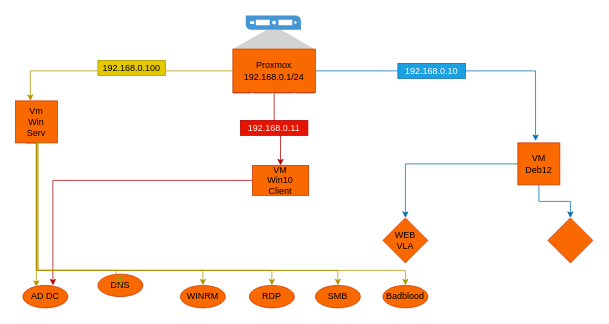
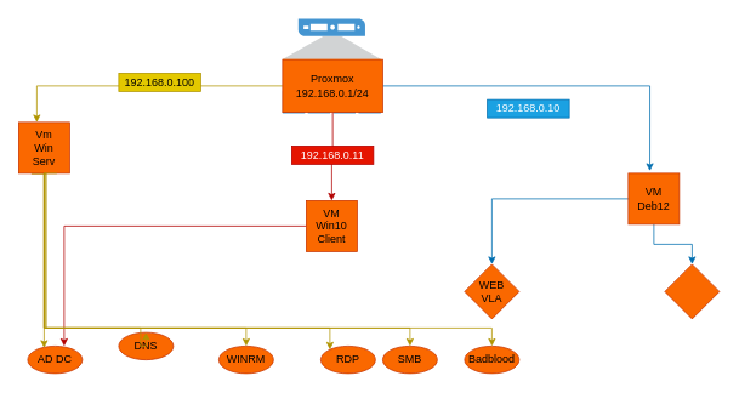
  <mxCell id="0" />
  <mxCell id="1" parent="0" />
  <mxCell id="2" value="" style="pointerEvents=1;shadow=0;dashed=0;html=1;strokeColor=none;fillColor=#4495D1;labelPosition=center;verticalLabelPosition=bottom;verticalAlign=top;align=center;outlineConnect=0;shape=mxgraph.veeam.hyper_v_host;rotation=-180;" vertex="1" parent="1"><mxGeometry x="310" y="20" width="108" height="104" as="geometry" /></mxCell>
  <mxCell id="3" style="edgeStyle=orthogonalEdgeStyle;rounded=0;orthogonalLoop=1;jettySize=auto;html=1;entryX=0.357;entryY=0;entryDx=0;entryDy=0;entryPerimeter=0;fillColor=#e3c800;strokeColor=#B09500;" edge="1" parent="1" source="6" target="16"><mxGeometry relative="1" as="geometry"><mxPoint x="60" y="94" as="targetPoint" /></mxGeometry></mxCell>
  <mxCell id="4" style="edgeStyle=orthogonalEdgeStyle;rounded=0;orthogonalLoop=1;jettySize=auto;html=1;fillColor=#e51400;strokeColor=#B20000;" edge="1" parent="1" source="6" target="11"><mxGeometry relative="1" as="geometry"><Array as="points" /></mxGeometry></mxCell>
  <mxCell id="5" style="edgeStyle=orthogonalEdgeStyle;rounded=0;orthogonalLoop=1;jettySize=auto;html=1;entryX=0.421;entryY=-0.046;entryDx=0;entryDy=0;entryPerimeter=0;fillColor=#1ba1e2;strokeColor=#006EAF;" edge="1" parent="1" source="6" target="9"><mxGeometry relative="1" as="geometry"><mxPoint x="710" y="94" as="targetPoint" /></mxGeometry></mxCell>
  <mxCell id="6" value="Proxmox&lt;div&gt;192.168.0.1/24&lt;/div&gt;" style="rounded=0;whiteSpace=wrap;html=1;fillColor=#fa6800;fontColor=#000000;strokeColor=#C73500;" vertex="1" parent="1"><mxGeometry x="310" y="65" width="110" height="58" as="geometry" /></mxCell>
  <mxCell id="7" style="edgeStyle=orthogonalEdgeStyle;rounded=0;orthogonalLoop=1;jettySize=auto;html=1;fillColor=#1ba1e2;strokeColor=#006EAF;" edge="1" parent="1" source="9" target="26"><mxGeometry relative="1" as="geometry"><mxPoint x="640" y="218" as="targetPoint" /></mxGeometry></mxCell>
  <mxCell id="8" style="edgeStyle=orthogonalEdgeStyle;rounded=0;orthogonalLoop=1;jettySize=auto;html=1;entryX=0.5;entryY=0;entryDx=0;entryDy=0;fillColor=#1ba1e2;strokeColor=#006EAF;" edge="1" parent="1" source="9" target="27"><mxGeometry relative="1" as="geometry"><mxPoint x="780" y="218" as="targetPoint" /></mxGeometry></mxCell>
  <mxCell id="9" value="VM&lt;div&gt;Deb12&lt;/div&gt;" style="whiteSpace=wrap;html=1;aspect=fixed;fillColor=#fa6800;fontColor=#000000;strokeColor=#C73500;rotation=0;" vertex="1" parent="1"><mxGeometry x="690" y="190" width="56" height="56" as="geometry" /></mxCell>
  <mxCell id="10" style="edgeStyle=orthogonalEdgeStyle;rounded=0;orthogonalLoop=1;jettySize=auto;html=1;exitX=0;exitY=0.5;exitDx=0;exitDy=0;entryX=0.667;entryY=0;entryDx=0;entryDy=0;entryPerimeter=0;fillColor=#e51400;strokeColor=#B20000;" edge="1" parent="1" source="11" target="20"><mxGeometry relative="1" as="geometry"><mxPoint x="70" y="248" as="targetPoint" /></mxGeometry></mxCell>
- <mxCell id="11" value="VM&lt;div&gt;Win10&lt;/div&gt;&lt;div&gt;Client&lt;/div&gt;" style="whiteSpace=wrap;html=1;aspect=fixed;fillColor=#fa6800;fontColor=#000000;strokeColor=#C73500;" vertex="1" parent="1"><mxGeometry x="336" y="220" width="75" height="40" as="geometry" /></mxCell>
+ <mxCell id="11" value="VM&lt;div&gt;Win10&lt;/div&gt;&lt;div&gt;Client&lt;/div&gt;" style="whiteSpace=wrap;html=1;aspect=fixed;fillColor=#fa6800;fontColor=#000000;strokeColor=#C73500;" vertex="1" parent="1"><mxGeometry x="336" y="220" width="56" height="56" as="geometry" /></mxCell>
  <mxCell id="12" style="edgeStyle=orthogonalEdgeStyle;rounded=0;orthogonalLoop=1;jettySize=auto;html=1;exitX=0.75;exitY=1;exitDx=0;exitDy=0;" edge="1" parent="1" source="16"><mxGeometry relative="1" as="geometry"><mxPoint x="62.143" y="190.286" as="targetPoint" /></mxGeometry></mxCell>
  <mxCell id="13" style="edgeStyle=orthogonalEdgeStyle;rounded=0;orthogonalLoop=1;jettySize=auto;html=1;exitX=0.25;exitY=1;exitDx=0;exitDy=0;fillColor=#e3c800;strokeColor=#B09500;" edge="1" parent="1" source="16" target="23"><mxGeometry relative="1" as="geometry"><Array as="points"><mxPoint x="48" y="190" /><mxPoint x="48" y="360" /><mxPoint x="362" y="360" /></Array></mxGeometry></mxCell>
  <mxCell id="14" style="edgeStyle=orthogonalEdgeStyle;rounded=0;orthogonalLoop=1;jettySize=auto;html=1;exitX=0.25;exitY=1;exitDx=0;exitDy=0;fillColor=#e3c800;strokeColor=#B09500;" edge="1" parent="1" source="16" target="24"><mxGeometry relative="1" as="geometry"><Array as="points"><mxPoint x="50" y="190" /><mxPoint x="50" y="360" /><mxPoint x="450" y="360" /></Array></mxGeometry></mxCell>
  <mxCell id="15" style="edgeStyle=orthogonalEdgeStyle;rounded=0;orthogonalLoop=1;jettySize=auto;html=1;exitX=0.25;exitY=1;exitDx=0;exitDy=0;fillColor=#e3c800;strokeColor=#B09500;" edge="1" parent="1" source="16" target="25"><mxGeometry relative="1" as="geometry"><Array as="points"><mxPoint x="48" y="190" /><mxPoint x="48" y="360" /><mxPoint x="540" y="360" /></Array></mxGeometry></mxCell>
  <mxCell id="16" value="Vm&lt;div&gt;Win&lt;/div&gt;&lt;div&gt;Serv&lt;/div&gt;" style="whiteSpace=wrap;html=1;aspect=fixed;fillColor=#fa6800;fontColor=#000000;strokeColor=#C73500;" vertex="1" parent="1"><mxGeometry x="20" y="134" width="56" height="56" as="geometry" /></mxCell>
- <mxCell id="17" value="192.168.0.10" style="rounded=0;whiteSpace=wrap;html=1;fillColor=#1ba1e2;fontColor=#ffffff;strokeColor=#006EAF;" vertex="1" parent="1"><mxGeometry x="530" y="84" width="90" height="20" as="geometry" /></mxCell>
+ <mxCell id="17" value="192.168.0.10" style="rounded=0;whiteSpace=wrap;html=1;fillColor=#1ba1e2;fontColor=#ffffff;strokeColor=#006EAF;" vertex="1" parent="1"><mxGeometry x="535" y="109" width="90" height="20" as="geometry" /></mxCell>
  <mxCell id="18" value="192.168.0.100" style="rounded=0;whiteSpace=wrap;html=1;fillColor=#e3c800;fontColor=#000000;strokeColor=#B09500;" vertex="1" parent="1"><mxGeometry x="130" y="80" width="90" height="20" as="geometry" /></mxCell>
  <mxCell id="19" value="192.168.0.11" style="rounded=0;whiteSpace=wrap;html=1;fillColor=#e51400;fontColor=#ffffff;strokeColor=#B20000;" vertex="1" parent="1"><mxGeometry x="320" y="160" width="90" height="20" as="geometry" /></mxCell>
  <mxCell id="20" value="AD DC" style="ellipse;whiteSpace=wrap;html=1;fillColor=#fa6800;fontColor=#000000;strokeColor=#C73500;" vertex="1" parent="1"><mxGeometry x="30" y="380" width="60" height="30" as="geometry" /></mxCell>
  <mxCell id="21" value="DNS" style="ellipse;whiteSpace=wrap;html=1;fillColor=#fa6800;fontColor=#000000;strokeColor=#C73500;" vertex="1" parent="1"><mxGeometry x="130" y="365" width="60" height="30" as="geometry" /></mxCell>
  <mxCell id="22" value="WINRM" style="ellipse;whiteSpace=wrap;html=1;fillColor=#fa6800;fontColor=#000000;strokeColor=#C73500;" vertex="1" parent="1"><mxGeometry x="240" y="380" width="60" height="30" as="geometry" /></mxCell>
- <mxCell id="23" value="RDP" style="ellipse;whiteSpace=wrap;html=1;fillColor=#fa6800;fontColor=#000000;strokeColor=#C73500;" vertex="1" parent="1"><mxGeometry x="332" y="380" width="60" height="30" as="geometry" /></mxCell>
+ <mxCell id="23" value="RDP" style="ellipse;whiteSpace=wrap;html=1;fillColor=#fa6800;fontColor=#000000;strokeColor=#C73500;" vertex="1" parent="1"><mxGeometry x="352" y="380" width="60" height="30" as="geometry" /></mxCell>
  <mxCell id="24" value="SMB" style="ellipse;whiteSpace=wrap;html=1;fillColor=#fa6800;fontColor=#000000;strokeColor=#C73500;" vertex="1" parent="1"><mxGeometry x="420" y="380" width="60" height="30" as="geometry" /></mxCell>
  <mxCell id="25" value="Badblood" style="ellipse;whiteSpace=wrap;html=1;fillColor=#fa6800;fontColor=#000000;strokeColor=#C73500;" vertex="1" parent="1"><mxGeometry x="510" y="380" width="60" height="30" as="geometry" /></mxCell>
  <mxCell id="26" value="WEB&lt;div&gt;VLA&lt;/div&gt;" style="rhombus;whiteSpace=wrap;html=1;fillColor=#fa6800;fontColor=#000000;strokeColor=#C73500;" vertex="1" parent="1"><mxGeometry x="510" y="290" width="60" height="60" as="geometry" /></mxCell>
  <mxCell id="27" value="" style="rhombus;whiteSpace=wrap;html=1;fillColor=#fa6800;fontColor=#000000;strokeColor=#C73500;" vertex="1" parent="1"><mxGeometry x="730" y="290" width="60" height="60" as="geometry" /></mxCell>
  <mxCell id="28" style="edgeStyle=orthogonalEdgeStyle;rounded=0;orthogonalLoop=1;jettySize=auto;html=1;fillColor=#e3c800;strokeColor=#B09500;" edge="1" parent="1" source="16"><mxGeometry relative="1" as="geometry"><mxPoint x="48" y="382" as="targetPoint" /></mxGeometry></mxCell>
  <mxCell id="29" style="edgeStyle=orthogonalEdgeStyle;rounded=0;orthogonalLoop=1;jettySize=auto;html=1;exitX=0.75;exitY=1;exitDx=0;exitDy=0;entryX=0.5;entryY=0;entryDx=0;entryDy=0;entryPerimeter=0;fillColor=#e3c800;strokeColor=#B09500;" edge="1" parent="1" source="16" target="21"><mxGeometry relative="1" as="geometry"><Array as="points"><mxPoint x="48" y="190" /><mxPoint x="48" y="360" /><mxPoint x="154" y="360" /><mxPoint x="154" y="380" /></Array></mxGeometry></mxCell>
  <mxCell id="30" style="edgeStyle=orthogonalEdgeStyle;rounded=0;orthogonalLoop=1;jettySize=auto;html=1;fillColor=#e3c800;strokeColor=#B09500;" edge="1" parent="1"><mxGeometry relative="1" as="geometry"><mxPoint x="48" y="190" as="sourcePoint" /><mxPoint x="270" y="380" as="targetPoint" /><Array as="points"><mxPoint x="50" y="190" /><mxPoint x="50" y="360" /><mxPoint x="270" y="360" /></Array></mxGeometry></mxCell>
